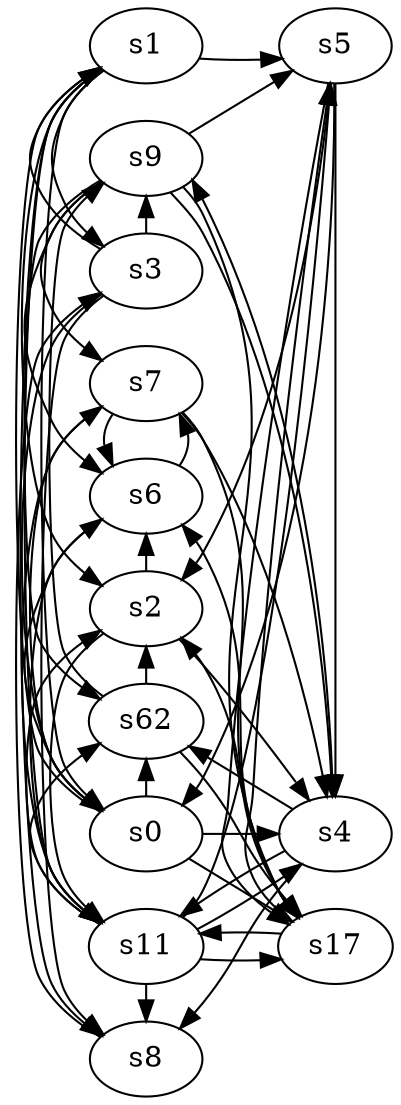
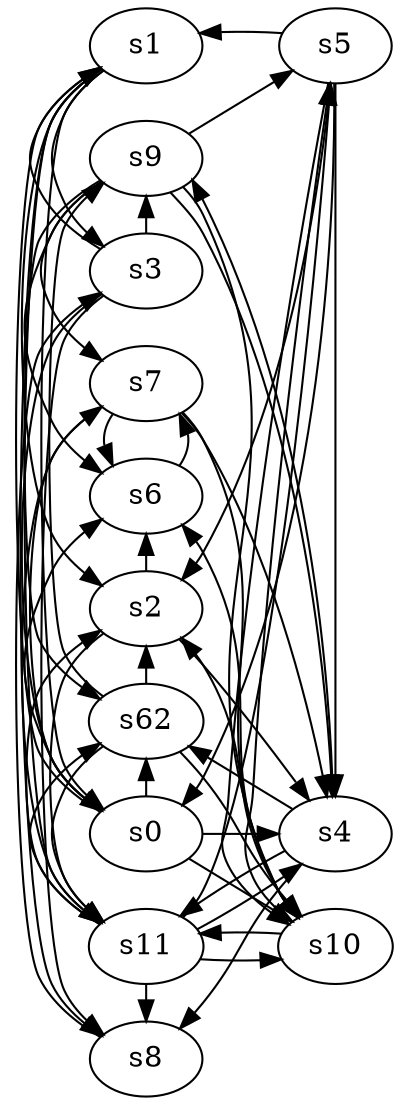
  digraph {
    rankdir=LR
    node [player=0]
    s1 [player=1]
    s0
    s4 [player=1]
    s6 [player=1]
    s7
-   s10 [label=s17]
+   s10
    n7 [label=s62]
    s3 [player=1]
    s2
    s8
    s11 [player=1]
    s9
    s5 [player=1]
    s1 -> s0 [constraint="time % 4 == 0 && time % 5 == 3"]
    s1 -> s3 [constraint="!(time % 2 == 0)"]
    s1 -> s2 [constraint="!(time % 4 == 2)"]
    s1 -> s8 [constraint="!(time % 3 == 2)"]
    s1 -> s11 [constraint="time % 3 == 1 && time % 3 == 2"]
    s0 -> s1 [constraint="time % 3 == 0 || time % 2 == 1"]
    s0 -> s4
    s0 -> s6 [constraint="!(time % 2 == 1)"]
    s0 -> s7 [constraint="time == 2 || time == 3 || time == 4 || time == 10 || time == 12"]
    s0 -> s10 [constraint="time % 3 == 1"]
    s0 -> n7 [constraint="time == 10 || time == 13"]
    s4 -> n7 [constraint="time % 8 == 6"]
    s4 -> s8 [constraint="!(time % 5 == 4)"]
    s4 -> s11 [constraint="time % 3 == 2 || time % 2 == 0"]
    s4 -> s9 [constraint="time % 5 == 3 || time % 3 == 1"]
    s6 -> s7 [constraint="time % 5 == 3 || time % 3 == 0"]
    s7 -> s4 [constraint="time % 4 == 0 || time % 3 == 1"]
    s7 -> s6 [constraint="time % 4 == 2"]
    s7 -> s10 [constraint="time % 5 == 0 || time % 3 == 1"]
    s7 -> s11 [constraint="!(time % 3 == 1)"]
    s10 -> s6 [constraint="time % 4 == 3 || time % 5 == 4"]
    s10 -> s2 [constraint="time % 3 == 2 || time % 2 == 0"]
    s10 -> s11 [constraint="time % 5 == 3 || time % 4 == 1"]
    s10 -> s5 [constraint="time % 2 == 0"]
    n7 -> s10 [constraint="!(time % 2 == 0)"]
    n7 -> s2 [constraint="time % 3 == 1 && time % 4 == 0"]
-   s6 -> s11 [constraint="time % 2 == 0 && time % 5 == 1"]
+   n7 -> s11 [constraint="time % 2 == 0 && time % 5 == 1"]
    n7 -> s9 [constraint="!(time % 4 == 2)"]
    s3 -> s1 [constraint="time % 2 == 0 && time % 5 == 4"]
    s3 -> s0 [constraint="time % 4 == 1 || time % 4 == 0"]
    s3 -> s8 [constraint="time % 3 == 2"]
    s3 -> s9 [constraint="!(time % 5 == 3)"]
    s2 -> s4 [constraint="time % 2 == 1"]
    s2 -> s6 [constraint="time == 13"]
    s2 -> s11 [constraint="time % 3 == 1 || time % 5 == 1"]
    s8 -> s3 [constraint="!(time % 2 == 0)"]
    s11 -> s4
    s11 -> s10
    s11 -> n7 [constraint="!(time % 6 == 1)"]
    s11 -> s2 [constraint="time % 5 == 3 || time % 3 == 2"]
    s11 -> s8 [constraint="time % 2 == 1 || time % 5 == 1"]
    s11 -> s5 [constraint="!(time % 3 == 1)"]
    s9 -> s4 [constraint="!(time % 6 == 2)"]
    s9 -> s6 [constraint="time % 5 == 0 || time % 5 == 0"]
    s9 -> s7 [constraint="!(time % 6 == 1)"]
    s9 -> s10 [constraint="time == 4 || time == 14 || time == 21 || time == 23 || time == 24"]
    s9 -> n7 [constraint="time % 3 == 0 && time % 4 == 1"]
    s9 -> s5
-   s1 -> s5
+   s5 -> s1
    s5 -> s0 [constraint="time % 4 == 2"]
    s5 -> s4 [constraint="time % 4 == 0 || time % 5 == 1"]
    s5 -> s10 [constraint="time == 13 || time == 15 || time == 19"]
    s5 -> s2 [constraint="!(time % 3 == 2)"]
  }
